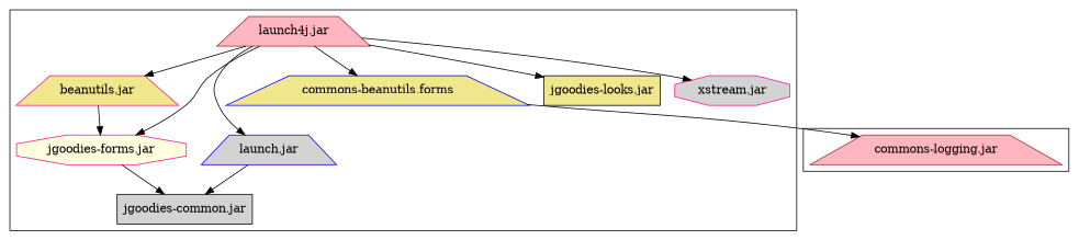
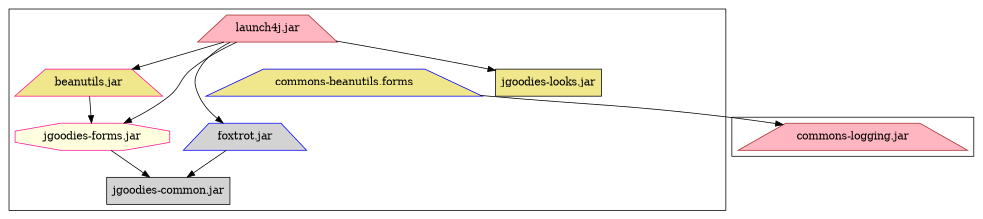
  digraph {
    node [color=deeppink fillcolor=khaki shape=trapezium style=filled]
    "commons-logging.jar" [color=brown fillcolor=lightpink]
    "launch4j.jar" [color=brown fillcolor=lightpink]
    n3 [color=blue label="commons-beanutils.forms"]
    n4 [label="beanutils.jar"]
-   "foxtrot.jar" [color=blue fillcolor=lightgrey label="launch.jar"]
+   "foxtrot.jar" [color=blue fillcolor=lightgrey]
    "jgoodies-forms.jar" [fillcolor=lightyellow shape=octagon]
    "jgoodies-looks.jar" [color=black shape=box]
-   "xstream.jar" [fillcolor=lightgrey shape=octagon]
    "jgoodies-common.jar" [color=black fillcolor=lightgrey shape=box]
    subgraph cluster_1 {
      "commons-logging.jar"
    }
    subgraph cluster_2 {
      "launch4j.jar"
      n3
      n4
      "foxtrot.jar"
      "jgoodies-forms.jar"
      "jgoodies-looks.jar"
-     "xstream.jar"
      "jgoodies-common.jar"
    }
-   "launch4j.jar" -> n3
    "launch4j.jar" -> n4
    "launch4j.jar" -> "foxtrot.jar"
    "launch4j.jar" -> "jgoodies-forms.jar"
    "launch4j.jar" -> "jgoodies-looks.jar"
-   "launch4j.jar" -> "xstream.jar"
    n3 -> "commons-logging.jar"
    n4 -> "jgoodies-forms.jar"
    "foxtrot.jar" -> "jgoodies-common.jar"
    "jgoodies-forms.jar" -> "jgoodies-common.jar"
  }
